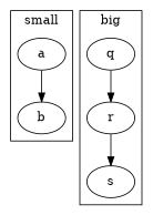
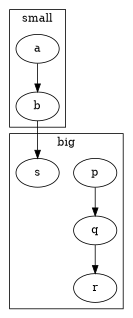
  digraph {
    a [height=0.50 width=0.75]
    b [height=0.50 width=0.75]
+   p [height=0.50 width=0.75]
    q [height=0.50 width=0.75]
    r [height=0.50 width=0.75]
    s [height=0.50 width=0.75]
    subgraph cluster_1 {
      label=small
      a
      b
    }
    subgraph cluster_2 {
      label=big
+     p
      q
      r
      s
    }
    a -> b
+   p -> q
    q -> r
-   r -> s
+   b -> s
  }
